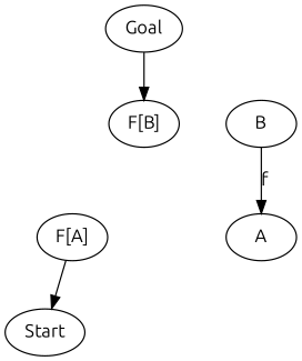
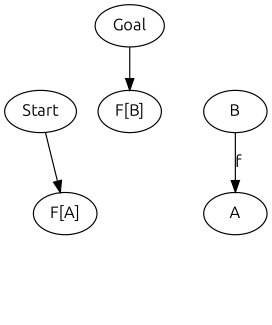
  digraph {
    fontname=Ubuntu
    node [fontname=Ubuntu group=upper]
    edge [fontname=Ubuntu style=invis]
    n1 [label="F[B]"]
    B [group=lower]
    n3 [label="F[A]"]
    A [group=lower]
    X [style=invis]
    Start [group=""]
    Goal [group=""]
    subgraph sub_1 {
      rank=same
      n1
      B
    }
    subgraph sub_2 {
      rank=same
      n3
      A
    }
    n1 -> B [dir=back]
    B -> A [label=f style=""]
    n3 -> A
    n3 -> X
    X -> n1
-   n3 -> Start [style=""]
+   Start -> n3 [style=""]
    Goal -> n1 [style=""]
  }
